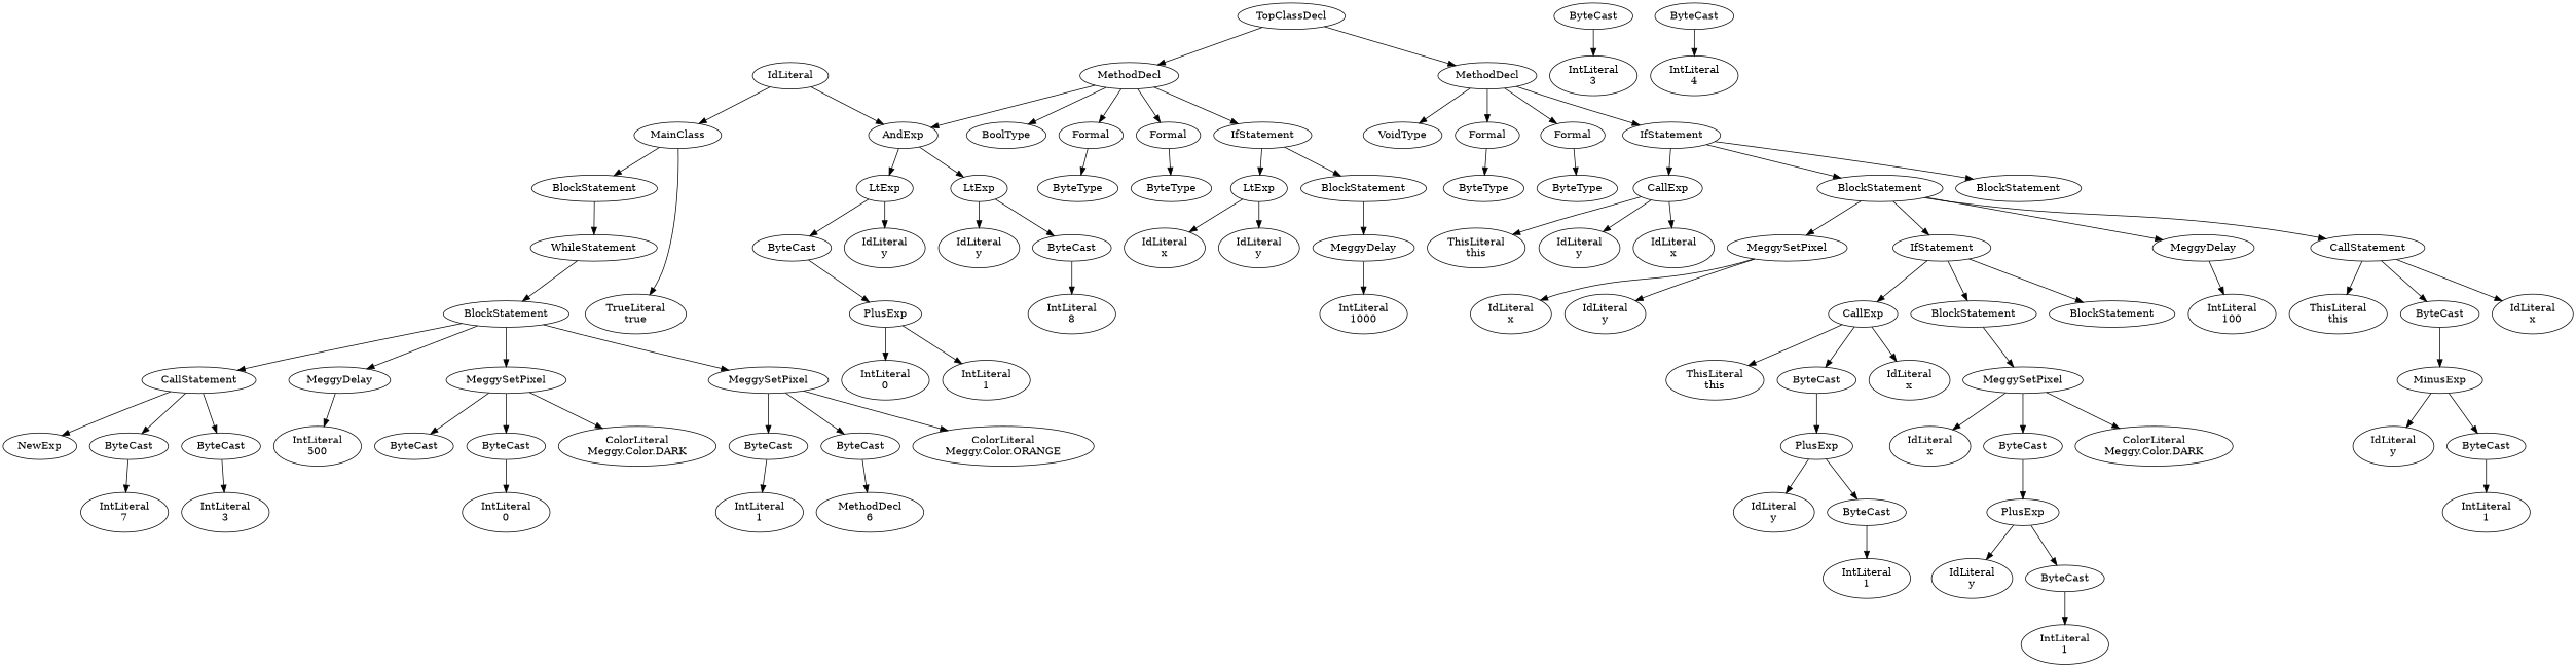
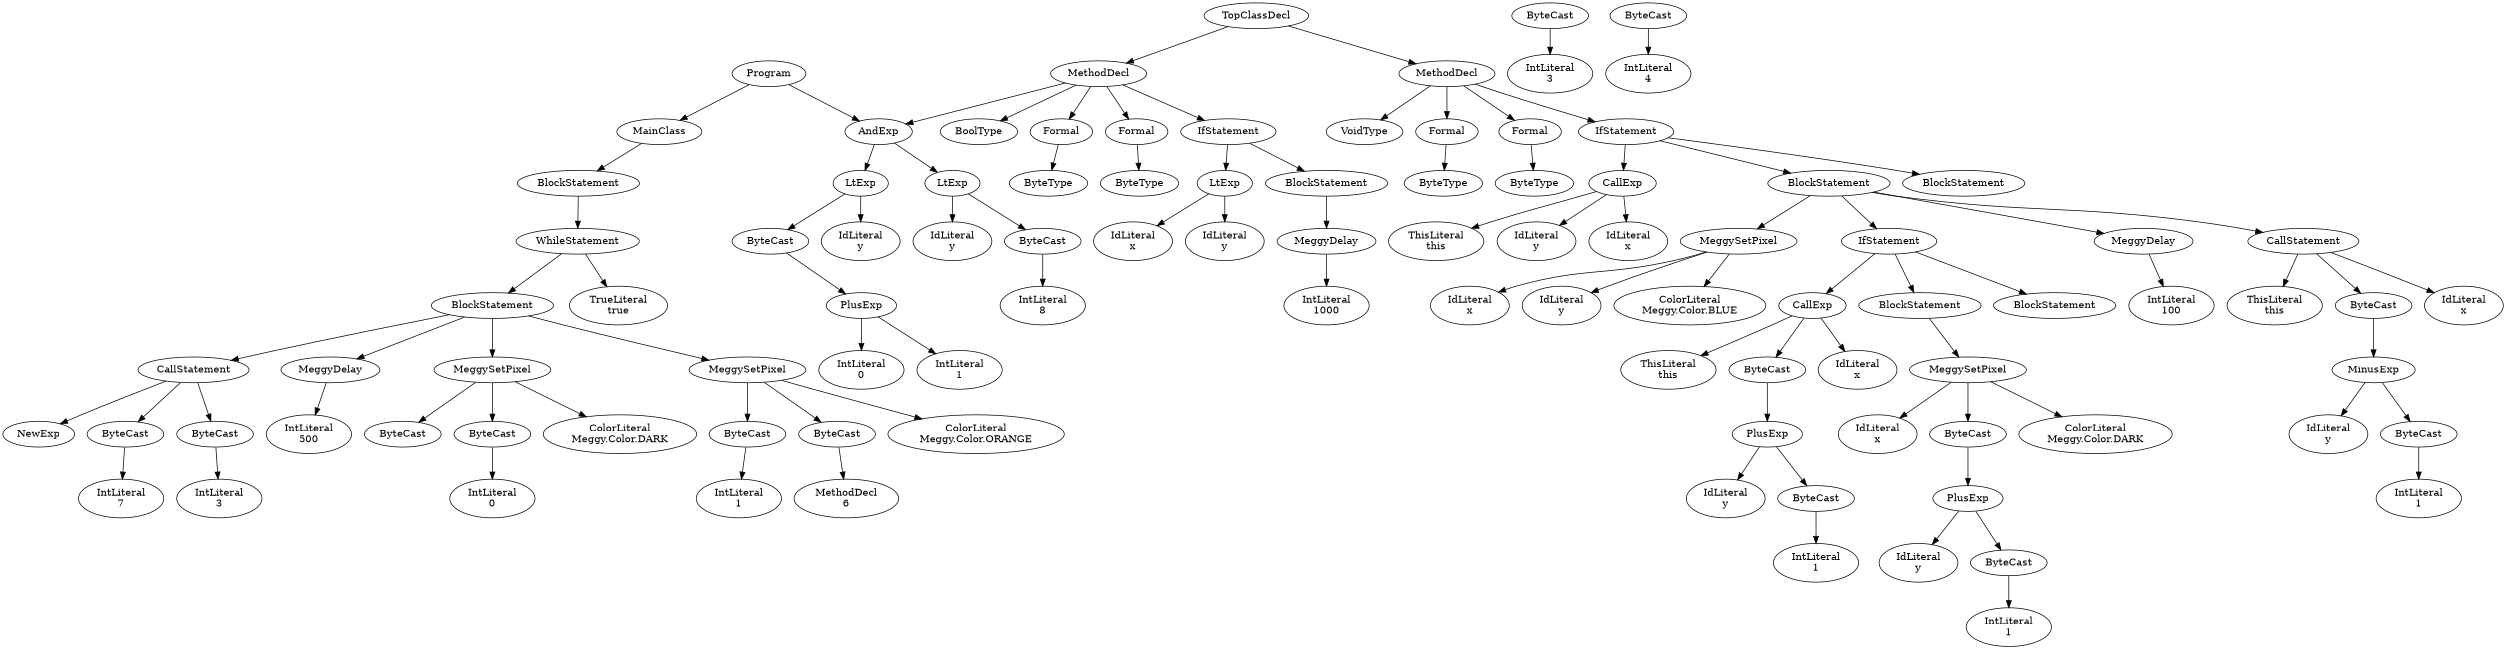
  digraph {
    fontname="DejaVu Serif"
    node [fontname="DejaVu Serif"]
    edge [fontname="DejaVu Serif"]
-   n1 [label=IdLiteral]
+   n1 [label=Program]
    n2 [label=MainClass]
    n3 [label=AndExp]
    n4 [label=BlockStatement]
    n5 [label=TopClassDecl]
    n6 [label=MethodDecl]
    n7 [label=MethodDecl]
    n8 [label=WhileStatement]
    n9 [label="TrueLiteral\ntrue"]
    n10 [label=BlockStatement]
    n11 [label=CallStatement]
    n12 [label=MeggyDelay]
    n13 [label=MeggySetPixel]
    n14 [label=MeggySetPixel]
    n15 [label=NewExp]
    n16 [label=ByteCast]
    n17 [label=ByteCast]
    n18 [label="IntLiteral\n500"]
    n19 [label=ByteCast]
    n20 [label=ByteCast]
    n21 [label="ColorLiteral\nMeggy.Color.DARK"]
    n22 [label=ByteCast]
    n23 [label=ByteCast]
    n24 [label="ColorLiteral\nMeggy.Color.ORANGE"]
    n25 [label="IntLiteral\n7"]
    n26 [label="IntLiteral\n3"]
    n27 [label="IntLiteral\n0"]
    n28 [label=ByteCast]
    n29 [label="IntLiteral\n3"]
    n30 [label=ByteCast]
    n31 [label="IntLiteral\n4"]
    n32 [label="IntLiteral\n1"]
    n33 [label="MethodDecl\n6"]
    n34 [label=BoolType]
    n35 [label=Formal]
    n36 [label=Formal]
    n37 [label=IfStatement]
    n38 [label=VoidType]
    n39 [label=Formal]
    n40 [label=Formal]
    n41 [label=IfStatement]
    n42 [label=ByteType]
    n43 [label=ByteType]
    n44 [label=LtExp]
    n45 [label=BlockStatement]
    n46 [label=LtExp]
    n47 [label=LtExp]
    n48 [label="IdLiteral\nx"]
    n49 [label="IdLiteral\ny"]
    n50 [label=MeggyDelay]
    n51 [label="IntLiteral\n1000"]
    n52 [label=ByteCast]
    n53 [label="IdLiteral\ny"]
    n54 [label="IdLiteral\ny"]
    n55 [label=ByteCast]
    n56 [label=PlusExp]
    n57 [label="IntLiteral\n0"]
    n58 [label="IntLiteral\n1"]
    n59 [label="IntLiteral\n8"]
    n60 [label=ByteType]
    n61 [label=ByteType]
    n62 [label=CallExp]
    n63 [label=BlockStatement]
    n64 [label=BlockStatement]
    n65 [label="ThisLiteral\nthis"]
    n66 [label="IdLiteral\ny"]
    n67 [label="IdLiteral\nx"]
    n68 [label=MeggySetPixel]
    n69 [label=IfStatement]
    n70 [label=MeggyDelay]
    n71 [label=CallStatement]
    n72 [label="IdLiteral\nx"]
    n73 [label="IdLiteral\ny"]
+   n74 [label="ColorLiteral\nMeggy.Color.BLUE"]
    n75 [label=CallExp]
    n76 [label=BlockStatement]
    n77 [label=BlockStatement]
    n78 [label="IntLiteral\n100"]
    n79 [label="ThisLiteral\nthis"]
    n80 [label=ByteCast]
    n81 [label="IdLiteral\nx"]
    n82 [label="ThisLiteral\nthis"]
    n83 [label=ByteCast]
    n84 [label="IdLiteral\nx"]
    n85 [label=MeggySetPixel]
    n86 [label=PlusExp]
    n87 [label="IdLiteral\ny"]
    n88 [label=ByteCast]
    n89 [label="IntLiteral\n1"]
    n90 [label="IdLiteral\nx"]
    n91 [label=ByteCast]
    n92 [label="ColorLiteral\nMeggy.Color.DARK"]
    n93 [label=PlusExp]
    n94 [label="IdLiteral\ny"]
    n95 [label=ByteCast]
    n96 [label="IntLiteral\n1"]
    n97 [label=MinusExp]
    n98 [label="IdLiteral\ny"]
    n99 [label=ByteCast]
    n100 [label="IntLiteral\n1"]
    n1 -> n2
    n1 -> n3
    n2 -> n4
    n3 -> n46
    n3 -> n47
    n4 -> n8
    n5 -> n6
    n5 -> n7
    n6 -> n3
    n6 -> n34
    n6 -> n35
    n6 -> n36
    n6 -> n37
    n7 -> n38
    n7 -> n39
    n7 -> n40
    n7 -> n41
-   n2 -> n9
+   n8 -> n9
    n8 -> n10
    n10 -> n11
    n10 -> n12
    n10 -> n13
    n10 -> n14
    n11 -> n15
    n11 -> n16
    n11 -> n17
    n12 -> n18
    n13 -> n19
    n13 -> n20
    n13 -> n21
    n14 -> n22
    n14 -> n23
    n14 -> n24
    n16 -> n25
    n17 -> n26
    n20 -> n27
    n22 -> n32
    n23 -> n33
    n28 -> n29
    n30 -> n31
    n35 -> n42
    n36 -> n43
    n37 -> n44
    n37 -> n45
    n39 -> n60
    n40 -> n61
    n41 -> n62
    n41 -> n63
    n41 -> n64
    n44 -> n48
    n44 -> n49
    n45 -> n50
    n46 -> n52
    n46 -> n53
    n47 -> n54
    n47 -> n55
    n50 -> n51
    n52 -> n56
    n55 -> n59
    n56 -> n57
    n56 -> n58
    n62 -> n65
    n62 -> n66
    n62 -> n67
    n63 -> n68
    n63 -> n69
    n63 -> n70
    n63 -> n71
    n68 -> n72
    n68 -> n73
+   n68 -> n74
    n69 -> n75
    n69 -> n76
    n69 -> n77
    n70 -> n78
    n71 -> n79
    n71 -> n80
    n71 -> n81
    n75 -> n82
    n75 -> n83
    n75 -> n84
    n76 -> n85
    n80 -> n97
    n83 -> n86
    n85 -> n90
    n85 -> n91
    n85 -> n92
    n86 -> n87
    n86 -> n88
    n88 -> n89
    n91 -> n93
    n93 -> n94
    n93 -> n95
    n95 -> n96
    n97 -> n98
    n97 -> n99
    n99 -> n100
  }
